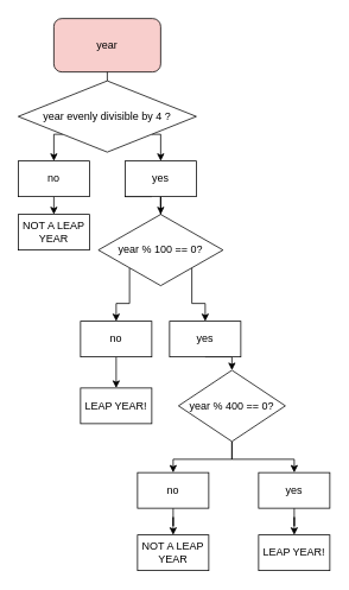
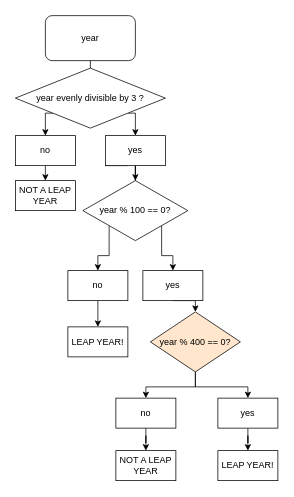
  <mxCell id="0" />
  <mxCell id="1" parent="0" />
- <mxCell id="2" value="year" style="rounded=1;whiteSpace=wrap;html=1;fillColor=#f8cecc;" vertex="1" parent="1"><mxGeometry x="60" y="20" width="120" height="60" as="geometry" /></mxCell>
+ <mxCell id="2" value="year" style="rounded=1;whiteSpace=wrap;html=1;" vertex="1" parent="1"><mxGeometry x="60" y="20" width="120" height="60" as="geometry" /></mxCell>
  <mxCell id="3" value="" style="endArrow=none;html=1;entryX=0.5;entryY=1;entryDx=0;entryDy=0;" edge="1" parent="1" target="2"><mxGeometry width="50" height="50" relative="1" as="geometry"><mxPoint x="120" y="90" as="sourcePoint" /><mxPoint x="180" y="230" as="targetPoint" /></mxGeometry></mxCell>
  <mxCell id="4" style="edgeStyle=orthogonalEdgeStyle;rounded=0;orthogonalLoop=1;jettySize=auto;html=1;exitX=1;exitY=1;exitDx=0;exitDy=0;entryX=0.5;entryY=0;entryDx=0;entryDy=0;" edge="1" parent="1" source="6" target="9"><mxGeometry relative="1" as="geometry" /></mxCell>
  <mxCell id="5" style="edgeStyle=orthogonalEdgeStyle;rounded=0;orthogonalLoop=1;jettySize=auto;html=1;exitX=0;exitY=1;exitDx=0;exitDy=0;entryX=0.5;entryY=0;entryDx=0;entryDy=0;" edge="1" parent="1" source="6" target="11"><mxGeometry relative="1" as="geometry" /></mxCell>
- <mxCell id="6" value="year evenly divisible by 4 ?" style="rhombus;whiteSpace=wrap;html=1;" vertex="1" parent="1"><mxGeometry x="20" y="90" width="200" height="80" as="geometry" /></mxCell>
+ <mxCell id="6" value="year evenly divisible by 3 ?" style="rhombus;whiteSpace=wrap;html=1;" vertex="1" parent="1"><mxGeometry x="20" y="90" width="200" height="80" as="geometry" /></mxCell>
  <mxCell id="7" value="" style="endArrow=none;html=1;entryX=0;entryY=1;entryDx=0;entryDy=0;" edge="1" parent="1" target="9"><mxGeometry width="50" height="50" relative="1" as="geometry"><mxPoint x="170" y="220" as="sourcePoint" /><mxPoint x="170" y="150" as="targetPoint" /></mxGeometry></mxCell>
  <mxCell id="8" style="edgeStyle=orthogonalEdgeStyle;rounded=0;orthogonalLoop=1;jettySize=auto;html=1;exitX=0.5;exitY=1;exitDx=0;exitDy=0;" edge="1" parent="1" source="9" target="15"><mxGeometry relative="1" as="geometry" /></mxCell>
  <mxCell id="9" value="yes" style="rounded=0;whiteSpace=wrap;html=1;" vertex="1" parent="1"><mxGeometry x="140" y="180" width="80" height="40" as="geometry" /></mxCell>
  <mxCell id="10" style="edgeStyle=orthogonalEdgeStyle;rounded=0;orthogonalLoop=1;jettySize=auto;html=1;exitX=0.5;exitY=1;exitDx=0;exitDy=0;entryX=0.5;entryY=0;entryDx=0;entryDy=0;" edge="1" parent="1" source="11" target="12"><mxGeometry relative="1" as="geometry" /></mxCell>
  <mxCell id="11" value="no" style="rounded=0;whiteSpace=wrap;html=1;" vertex="1" parent="1"><mxGeometry x="20" y="180" width="80" height="40" as="geometry" /></mxCell>
  <mxCell id="12" value="NOT A LEAP YEAR" style="rounded=0;whiteSpace=wrap;html=1;" vertex="1" parent="1"><mxGeometry x="20" y="240" width="80" height="40" as="geometry" /></mxCell>
  <mxCell id="13" style="edgeStyle=orthogonalEdgeStyle;rounded=0;orthogonalLoop=1;jettySize=auto;html=1;exitX=1;exitY=1;exitDx=0;exitDy=0;entryX=0.5;entryY=0;entryDx=0;entryDy=0;" edge="1" parent="1" source="15" target="17"><mxGeometry relative="1" as="geometry" /></mxCell>
  <mxCell id="14" style="edgeStyle=orthogonalEdgeStyle;rounded=0;orthogonalLoop=1;jettySize=auto;html=1;exitX=0;exitY=1;exitDx=0;exitDy=0;entryX=0.5;entryY=0;entryDx=0;entryDy=0;" edge="1" parent="1" source="15" target="19"><mxGeometry relative="1" as="geometry" /></mxCell>
  <mxCell id="15" value="year % 100 == 0?" style="rhombus;whiteSpace=wrap;html=1;" vertex="1" parent="1"><mxGeometry x="110" y="240" width="140" height="80" as="geometry" /></mxCell>
  <mxCell id="16" style="edgeStyle=orthogonalEdgeStyle;rounded=0;orthogonalLoop=1;jettySize=auto;html=1;exitX=0.5;exitY=1;exitDx=0;exitDy=0;entryX=0.5;entryY=0;entryDx=0;entryDy=0;" edge="1" parent="1" source="17" target="22"><mxGeometry relative="1" as="geometry"><mxPoint x="230" y="415" as="targetPoint" /></mxGeometry></mxCell>
  <mxCell id="17" value="yes" style="rounded=0;whiteSpace=wrap;html=1;" vertex="1" parent="1"><mxGeometry x="190" y="360" width="80" height="40" as="geometry" /></mxCell>
  <mxCell id="18" style="edgeStyle=orthogonalEdgeStyle;rounded=0;orthogonalLoop=1;jettySize=auto;html=1;exitX=0.5;exitY=1;exitDx=0;exitDy=0;entryX=0.5;entryY=0;entryDx=0;entryDy=0;" edge="1" parent="1" source="19" target="23"><mxGeometry relative="1" as="geometry" /></mxCell>
  <mxCell id="19" value="no" style="rounded=0;whiteSpace=wrap;html=1;" vertex="1" parent="1"><mxGeometry x="90" y="360" width="80" height="40" as="geometry" /></mxCell>
  <mxCell id="20" style="edgeStyle=orthogonalEdgeStyle;rounded=0;orthogonalLoop=1;jettySize=auto;html=1;exitX=0.5;exitY=1;exitDx=0;exitDy=0;" edge="1" parent="1" source="22" target="29"><mxGeometry relative="1" as="geometry" /></mxCell>
  <mxCell id="21" style="edgeStyle=orthogonalEdgeStyle;rounded=0;orthogonalLoop=1;jettySize=auto;html=1;exitX=0.5;exitY=1;exitDx=0;exitDy=0;entryX=0.5;entryY=0;entryDx=0;entryDy=0;" edge="1" parent="1" source="22" target="27"><mxGeometry relative="1" as="geometry" /></mxCell>
- <mxCell id="22" value="year % 400 == 0?" style="rhombus;whiteSpace=wrap;html=1;" vertex="1" parent="1"><mxGeometry x="200" y="415" width="120" height="80" as="geometry" /></mxCell>
+ <mxCell id="22" value="year % 400 == 0?" style="rhombus;whiteSpace=wrap;html=1;fillColor=#ffe6cc;" vertex="1" parent="1"><mxGeometry x="200" y="415" width="120" height="80" as="geometry" /></mxCell>
  <mxCell id="23" value="LEAP YEAR! " style="rounded=0;whiteSpace=wrap;html=1;" vertex="1" parent="1"><mxGeometry x="90" y="435" width="80" height="40" as="geometry" /></mxCell>
  <mxCell id="24" value="NOT A LEAP YEAR" style="rounded=0;whiteSpace=wrap;html=1;" vertex="1" parent="1"><mxGeometry x="154" y="600" width="80" height="40" as="geometry" /></mxCell>
  <mxCell id="25" value="LEAP YEAR! " style="rounded=0;whiteSpace=wrap;html=1;" vertex="1" parent="1"><mxGeometry x="290" y="600" width="80" height="40" as="geometry" /></mxCell>
  <mxCell id="26" value="" style="edgeStyle=orthogonalEdgeStyle;rounded=0;orthogonalLoop=1;jettySize=auto;html=1;" edge="1" parent="1" source="27" target="25"><mxGeometry relative="1" as="geometry" /></mxCell>
  <mxCell id="27" value="yes" style="rounded=0;whiteSpace=wrap;html=1;" vertex="1" parent="1"><mxGeometry x="290" y="530" width="80" height="40" as="geometry" /></mxCell>
  <mxCell id="28" value="" style="edgeStyle=orthogonalEdgeStyle;rounded=0;orthogonalLoop=1;jettySize=auto;html=1;" edge="1" parent="1" source="29" target="24"><mxGeometry relative="1" as="geometry" /></mxCell>
  <mxCell id="29" value="no" style="rounded=0;whiteSpace=wrap;html=1;" vertex="1" parent="1"><mxGeometry x="154" y="530" width="80" height="40" as="geometry" /></mxCell>
